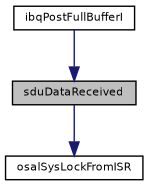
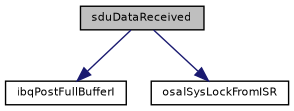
  digraph {
    rankdir=TB
    node [color=black fontname=Helvetica fontsize=8 shape=record]
    edge [color=midnightblue fontname=Helvetica fontsize=8 labelfontname=Helvetica labelfontsize=8 style=solid]
    n1 [fillcolor=grey75 fontcolor=black height=0.2 label=sduDataReceived style=filled width=0.4]
    n2 [height=0.2 label=ibqPostFullBufferI width=0.4]
    n3 [height=0.2 label=osalSysLockFromISR width=0.4]
-   n2 -> n1
+   n1 -> n2
    n1 -> n3
  }
